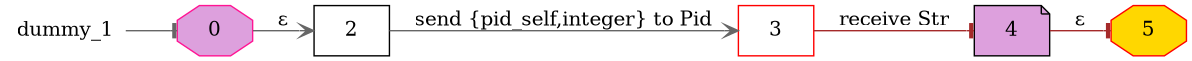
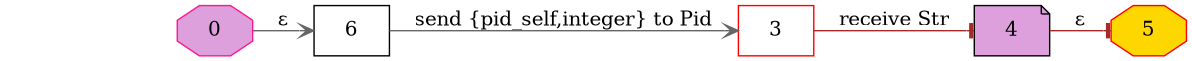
  digraph {
    rankdir=LR
    node [color=black fillcolor=white shape=octagon style=filled]
    edge [arrowhead=tee color=gray40]
-   n1 [label=dummy_1 shape=plaintext]
    n2 [color=deeppink fillcolor=plum label=0]
-   n3 [label=2 shape=box]
+   n3 [label=6 shape=box]
    n4 [color=red fillcolor=gold label=5]
    n5 [color=red label=3 shape=box]
    n6 [fillcolor=plum label=4 shape=note]
-   n1 -> n2
    n2 -> n3 [arrowhead=vee label="ɛ"]
    n3 -> n5 [arrowhead=vee label="send {pid_self,integer} to Pid"]
    n5 -> n6 [color=brown label="receive Str"]
    n6 -> n4 [color=brown label="ɛ"]
  }
